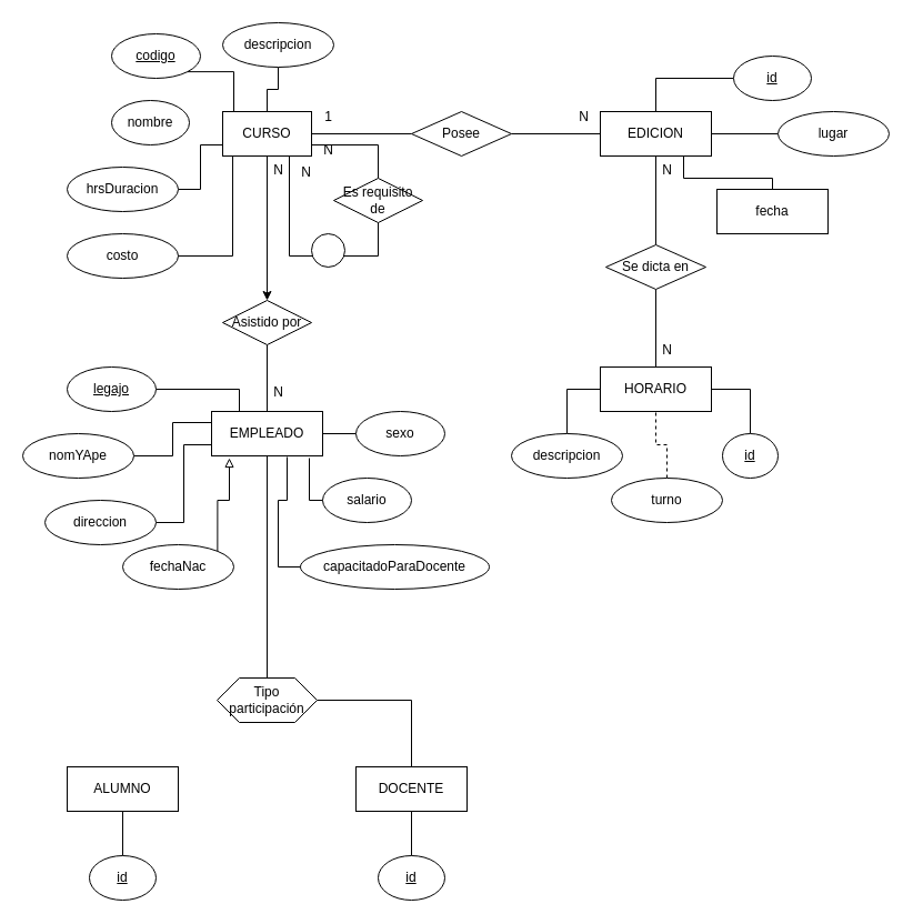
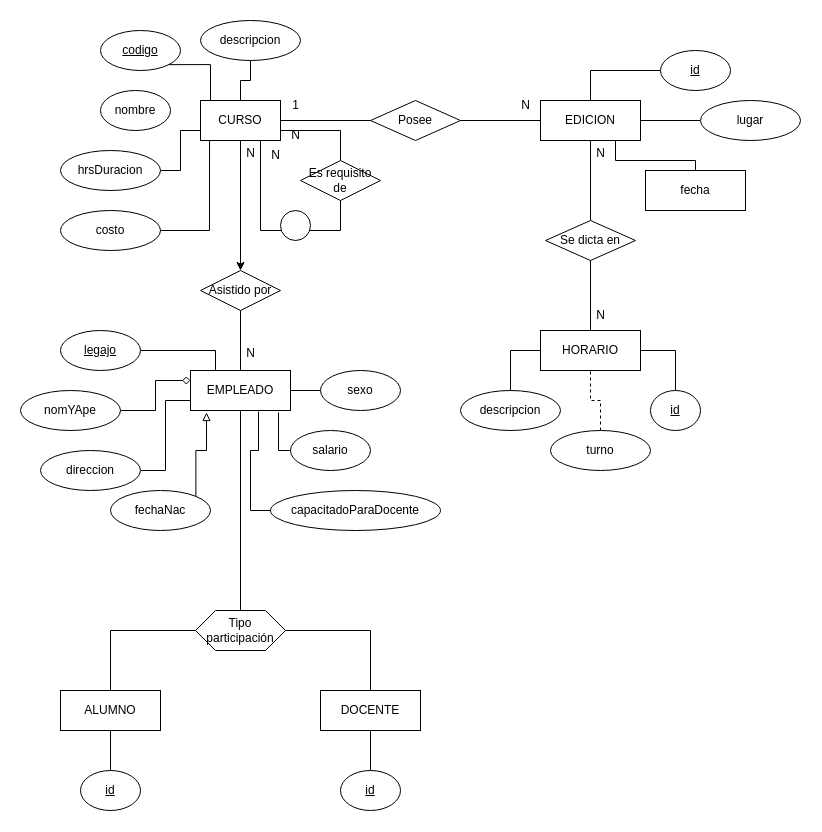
  <mxCell id="0" />
  <mxCell id="1" parent="0" />
  <mxCell id="2" style="edgeStyle=orthogonalEdgeStyle;rounded=0;orthogonalLoop=1;jettySize=auto;html=1;exitX=0.5;exitY=1;exitDx=0;exitDy=0;entryX=0.5;entryY=0;entryDx=0;entryDy=0;" edge="1" parent="1" source="5" target="15"><mxGeometry relative="1" as="geometry" /></mxCell>
  <mxCell id="3" style="edgeStyle=orthogonalEdgeStyle;rounded=0;orthogonalLoop=1;jettySize=auto;html=1;exitX=1;exitY=0.5;exitDx=0;exitDy=0;entryX=0;entryY=0.5;entryDx=0;entryDy=0;endArrow=none;endFill=0;" edge="1" parent="1" source="5" target="20"><mxGeometry relative="1" as="geometry" /></mxCell>
  <mxCell id="4" style="edgeStyle=orthogonalEdgeStyle;rounded=0;orthogonalLoop=1;jettySize=auto;html=1;exitX=1;exitY=0.75;exitDx=0;exitDy=0;entryX=0.5;entryY=0;entryDx=0;entryDy=0;endArrow=none;endFill=0;" edge="1" parent="1" source="5" target="25"><mxGeometry relative="1" as="geometry" /></mxCell>
  <mxCell id="5" value="CURSO" style="whiteSpace=wrap;html=1;align=center;" vertex="1" parent="1"><mxGeometry x="200" y="100" width="80" height="40" as="geometry" /></mxCell>
  <mxCell id="6" style="edgeStyle=orthogonalEdgeStyle;rounded=0;orthogonalLoop=1;jettySize=auto;html=1;exitX=0.5;exitY=1;exitDx=0;exitDy=0;entryX=0.5;entryY=0;entryDx=0;entryDy=0;endArrow=none;endFill=0;" edge="1" parent="1" source="7" target="23"><mxGeometry relative="1" as="geometry" /></mxCell>
  <mxCell id="7" value="EDICION" style="whiteSpace=wrap;html=1;align=center;" vertex="1" parent="1"><mxGeometry x="540" y="100" width="100" height="40" as="geometry" /></mxCell>
  <mxCell id="8" style="edgeStyle=orthogonalEdgeStyle;rounded=0;orthogonalLoop=1;jettySize=auto;html=1;exitX=0.5;exitY=1;exitDx=0;exitDy=0;entryX=0.5;entryY=0;entryDx=0;entryDy=0;endArrow=none;endFill=0;" edge="1" parent="1" source="9" target="18"><mxGeometry relative="1" as="geometry" /></mxCell>
  <mxCell id="9" value="EMPLEADO" style="whiteSpace=wrap;html=1;align=center;" vertex="1" parent="1"><mxGeometry x="190" y="370" width="100" height="40" as="geometry" /></mxCell>
  <mxCell id="10" style="edgeStyle=orthogonalEdgeStyle;rounded=0;orthogonalLoop=1;jettySize=auto;html=1;exitX=0.5;exitY=1;exitDx=0;exitDy=0;entryX=0.5;entryY=0;entryDx=0;entryDy=0;endArrow=none;endFill=0;" edge="1" parent="1" source="11" target="61"><mxGeometry relative="1" as="geometry" /></mxCell>
  <mxCell id="11" value="ALUMNO" style="whiteSpace=wrap;html=1;align=center;" vertex="1" parent="1"><mxGeometry y="690" width="100" height="40" as="geometry" x="60" /></mxCell>
  <mxCell id="12" style="edgeStyle=orthogonalEdgeStyle;rounded=0;orthogonalLoop=1;jettySize=auto;html=1;exitX=0.5;exitY=1;exitDx=0;exitDy=0;entryX=0.5;entryY=0;entryDx=0;entryDy=0;endArrow=none;endFill=0;" edge="1" parent="1" source="13" target="62"><mxGeometry relative="1" as="geometry" /></mxCell>
  <mxCell id="13" value="DOCENTE" style="whiteSpace=wrap;html=1;align=center;" vertex="1" parent="1"><mxGeometry x="320" y="690" width="100" height="40" as="geometry" /></mxCell>
  <mxCell id="14" style="edgeStyle=orthogonalEdgeStyle;rounded=0;orthogonalLoop=1;jettySize=auto;html=1;exitX=0.5;exitY=1;exitDx=0;exitDy=0;entryX=0.5;entryY=0;entryDx=0;entryDy=0;endArrow=none;endFill=0;" edge="1" parent="1" source="15" target="9"><mxGeometry relative="1" as="geometry" /></mxCell>
  <mxCell id="15" value="Asistido por" style="shape=rhombus;perimeter=rhombusPerimeter;whiteSpace=wrap;html=1;align=center;" vertex="1" parent="1"><mxGeometry x="200" y="270" width="80" height="40" as="geometry" /></mxCell>
+ <mxCell id="16" style="edgeStyle=orthogonalEdgeStyle;rounded=0;orthogonalLoop=1;jettySize=auto;html=1;exitX=0;exitY=0.5;exitDx=0;exitDy=0;entryX=0.5;entryY=0;entryDx=0;entryDy=0;endArrow=none;endFill=0;" edge="1" parent="1" source="18" target="11"><mxGeometry relative="1" as="geometry" /></mxCell>
  <mxCell id="17" style="edgeStyle=orthogonalEdgeStyle;rounded=0;orthogonalLoop=1;jettySize=auto;html=1;exitX=1;exitY=0.5;exitDx=0;exitDy=0;entryX=0.5;entryY=0;entryDx=0;entryDy=0;endArrow=none;endFill=0;" edge="1" parent="1" source="18" target="13"><mxGeometry relative="1" as="geometry" /></mxCell>
  <mxCell id="18" value="Tipo participación" style="shape=hexagon;perimeter=hexagonPerimeter2;whiteSpace=wrap;html=1;fixedSize=1;" vertex="1" parent="1"><mxGeometry x="195" y="610" width="90" height="40" as="geometry" /></mxCell>
  <mxCell id="19" style="edgeStyle=orthogonalEdgeStyle;rounded=0;orthogonalLoop=1;jettySize=auto;html=1;exitX=1;exitY=0.5;exitDx=0;exitDy=0;entryX=0;entryY=0.5;entryDx=0;entryDy=0;endArrow=none;endFill=0;" edge="1" parent="1" source="20" target="7"><mxGeometry relative="1" as="geometry" /></mxCell>
  <mxCell id="20" value="Posee" style="shape=rhombus;perimeter=rhombusPerimeter;whiteSpace=wrap;html=1;align=center;" vertex="1" parent="1"><mxGeometry x="370" y="100" width="90" height="40" as="geometry" /></mxCell>
  <mxCell id="21" value="HORARIO" style="whiteSpace=wrap;html=1;align=center;" vertex="1" parent="1"><mxGeometry x="540" y="330" width="100" height="40" as="geometry" /></mxCell>
  <mxCell id="22" style="edgeStyle=orthogonalEdgeStyle;rounded=0;orthogonalLoop=1;jettySize=auto;html=1;exitX=0.5;exitY=1;exitDx=0;exitDy=0;entryX=0.5;entryY=0;entryDx=0;entryDy=0;endArrow=none;endFill=0;" edge="1" parent="1" source="23" target="21"><mxGeometry relative="1" as="geometry" /></mxCell>
  <mxCell id="23" value="Se dicta en" style="shape=rhombus;perimeter=rhombusPerimeter;whiteSpace=wrap;html=1;align=center;" vertex="1" parent="1"><mxGeometry x="545" y="220" width="90" height="40" as="geometry" /></mxCell>
  <mxCell id="24" style="edgeStyle=orthogonalEdgeStyle;rounded=0;orthogonalLoop=1;jettySize=auto;html=1;exitX=0.5;exitY=1;exitDx=0;exitDy=0;entryX=0.75;entryY=1;entryDx=0;entryDy=0;endArrow=none;endFill=0;" edge="1" parent="1" source="72" target="5"><mxGeometry relative="1" as="geometry"><Array as="points"><mxPoint x="295" y="230" /><mxPoint x="260" y="230" /></Array></mxGeometry></mxCell>
  <mxCell id="25" value="Es requisito de" style="shape=rhombus;perimeter=rhombusPerimeter;whiteSpace=wrap;html=1;align=center;" vertex="1" parent="1"><mxGeometry x="300" y="160" width="80" height="40" as="geometry" /></mxCell>
  <mxCell id="26" value="codigo" style="ellipse;whiteSpace=wrap;html=1;align=center;fontStyle=4;" vertex="1" parent="1"><mxGeometry x="100" y="30" width="80" height="40" as="geometry" /></mxCell>
  <mxCell id="27" value="nombre" style="ellipse;whiteSpace=wrap;html=1;align=center;" vertex="1" parent="1"><mxGeometry x="100" y="90" width="70" height="40" as="geometry" /></mxCell>
  <mxCell id="28" style="edgeStyle=orthogonalEdgeStyle;rounded=0;orthogonalLoop=1;jettySize=auto;html=1;exitX=0.5;exitY=1;exitDx=0;exitDy=0;entryX=0.5;entryY=0;entryDx=0;entryDy=0;endArrow=none;endFill=0;" edge="1" parent="1" source="29" target="5"><mxGeometry relative="1" as="geometry" /></mxCell>
  <mxCell id="29" value="descripcion" style="ellipse;whiteSpace=wrap;html=1;align=center;" vertex="1" parent="1"><mxGeometry x="200" width="100" height="40" as="geometry" y="20" /></mxCell>
  <mxCell id="30" style="edgeStyle=orthogonalEdgeStyle;rounded=0;orthogonalLoop=1;jettySize=auto;html=1;exitX=1;exitY=1;exitDx=0;exitDy=0;entryX=0.125;entryY=0;entryDx=0;entryDy=0;entryPerimeter=0;endArrow=none;endFill=0;" edge="1" parent="1" source="26" target="5"><mxGeometry relative="1" as="geometry" /></mxCell>
  <mxCell id="31" style="edgeStyle=orthogonalEdgeStyle;rounded=0;orthogonalLoop=1;jettySize=auto;html=1;exitX=1;exitY=0.5;exitDx=0;exitDy=0;entryX=0;entryY=0.75;entryDx=0;entryDy=0;endArrow=none;endFill=0;" edge="1" parent="1" source="32" target="5"><mxGeometry relative="1" as="geometry" /></mxCell>
  <mxCell id="32" value="hrsDuracion" style="ellipse;whiteSpace=wrap;html=1;align=center;" vertex="1" parent="1"><mxGeometry y="150" width="100" height="40" as="geometry" x="60" /></mxCell>
  <mxCell id="33" value="costo" style="ellipse;whiteSpace=wrap;html=1;align=center;" vertex="1" parent="1"><mxGeometry y="210" width="100" height="40" as="geometry" x="60" /></mxCell>
  <mxCell id="34" style="edgeStyle=orthogonalEdgeStyle;rounded=0;orthogonalLoop=1;jettySize=auto;html=1;exitX=1;exitY=0.5;exitDx=0;exitDy=0;entryX=0.113;entryY=1;entryDx=0;entryDy=0;entryPerimeter=0;endArrow=none;endFill=0;" edge="1" parent="1" source="33" target="5"><mxGeometry relative="1" as="geometry" /></mxCell>
  <mxCell id="35" style="edgeStyle=orthogonalEdgeStyle;rounded=0;orthogonalLoop=1;jettySize=auto;html=1;exitX=0;exitY=0.5;exitDx=0;exitDy=0;entryX=0.5;entryY=0;entryDx=0;entryDy=0;endArrow=none;endFill=0;" edge="1" parent="1" source="36" target="7"><mxGeometry relative="1" as="geometry" /></mxCell>
  <mxCell id="36" value="id" style="ellipse;whiteSpace=wrap;html=1;align=center;fontStyle=4;" vertex="1" parent="1"><mxGeometry x="660" y="50" width="70" height="40" as="geometry" /></mxCell>
  <mxCell id="37" style="edgeStyle=orthogonalEdgeStyle;rounded=0;orthogonalLoop=1;jettySize=auto;html=1;exitX=0;exitY=0.5;exitDx=0;exitDy=0;entryX=1;entryY=0.5;entryDx=0;entryDy=0;endArrow=none;endFill=0;" edge="1" parent="1" source="38" target="7"><mxGeometry relative="1" as="geometry" /></mxCell>
  <mxCell id="38" value="lugar" style="ellipse;whiteSpace=wrap;html=1;align=center;" vertex="1" parent="1"><mxGeometry x="700" y="100" width="100" height="40" as="geometry" /></mxCell>
  <mxCell id="39" style="edgeStyle=orthogonalEdgeStyle;rounded=0;orthogonalLoop=1;jettySize=auto;html=1;exitX=0.5;exitY=0;exitDx=0;exitDy=0;entryX=0.75;entryY=1;entryDx=0;entryDy=0;endArrow=none;endFill=0;" edge="1" parent="1" source="40" target="7"><mxGeometry relative="1" as="geometry"><Array as="points"><mxPoint x="695" y="160" /><mxPoint x="615" y="160" /></Array></mxGeometry></mxCell>
  <mxCell id="40" value="fecha" style="whiteSpace=wrap;html=1;align=center;rounded=0;" vertex="1" parent="1"><mxGeometry x="645" y="170" width="100" height="40" as="geometry" /></mxCell>
  <mxCell id="41" style="edgeStyle=orthogonalEdgeStyle;rounded=0;orthogonalLoop=1;jettySize=auto;html=1;exitX=0.5;exitY=0;exitDx=0;exitDy=0;entryX=0;entryY=0.5;entryDx=0;entryDy=0;endArrow=none;endFill=0;" edge="1" parent="1" source="42" target="21"><mxGeometry relative="1" as="geometry" /></mxCell>
  <mxCell id="42" value="descripcion" style="ellipse;whiteSpace=wrap;html=1;align=center;" vertex="1" parent="1"><mxGeometry x="460" y="390" width="100" height="40" as="geometry" /></mxCell>
  <mxCell id="43" style="edgeStyle=orthogonalEdgeStyle;rounded=0;orthogonalLoop=1;jettySize=auto;html=1;exitX=0.5;exitY=0;exitDx=0;exitDy=0;entryX=0.5;entryY=1;entryDx=0;entryDy=0;endArrow=none;endFill=0;dashed=1;" edge="1" parent="1" source="44" target="21"><mxGeometry relative="1" as="geometry" /></mxCell>
  <mxCell id="44" value="turno" style="ellipse;whiteSpace=wrap;html=1;align=center;" vertex="1" parent="1"><mxGeometry x="550" y="430" width="100" height="40" as="geometry" /></mxCell>
  <mxCell id="45" style="edgeStyle=orthogonalEdgeStyle;rounded=0;orthogonalLoop=1;jettySize=auto;html=1;exitX=0.5;exitY=0;exitDx=0;exitDy=0;entryX=1;entryY=0.5;entryDx=0;entryDy=0;endArrow=none;endFill=0;" edge="1" parent="1" source="46" target="21"><mxGeometry relative="1" as="geometry" /></mxCell>
  <mxCell id="46" value="id" style="ellipse;whiteSpace=wrap;html=1;align=center;fontStyle=4;" vertex="1" parent="1"><mxGeometry x="650" y="390" width="50" height="40" as="geometry" /></mxCell>
  <mxCell id="47" style="edgeStyle=orthogonalEdgeStyle;rounded=0;orthogonalLoop=1;jettySize=auto;html=1;exitX=1;exitY=0.5;exitDx=0;exitDy=0;entryX=0.25;entryY=0;entryDx=0;entryDy=0;endArrow=none;endFill=0;" edge="1" parent="1" source="48" target="9"><mxGeometry relative="1" as="geometry" /></mxCell>
  <mxCell id="48" value="legajo" style="ellipse;whiteSpace=wrap;html=1;align=center;fontStyle=4;" vertex="1" parent="1"><mxGeometry y="330" width="80" height="40" as="geometry" x="60" /></mxCell>
- <mxCell id="49" style="edgeStyle=orthogonalEdgeStyle;rounded=0;orthogonalLoop=1;jettySize=auto;html=1;exitX=1;exitY=0.5;exitDx=0;exitDy=0;entryX=0;entryY=0.25;entryDx=0;entryDy=0;endArrow=none;endFill=0;" edge="1" parent="1" source="50" target="9"><mxGeometry relative="1" as="geometry" /></mxCell>
+ <mxCell id="49" style="edgeStyle=orthogonalEdgeStyle;rounded=0;orthogonalLoop=1;jettySize=auto;html=1;exitX=1;exitY=0.5;exitDx=0;exitDy=0;entryX=0;entryY=0.25;entryDx=0;entryDy=0;endArrow=diamond;endFill=0;" edge="1" parent="1" source="50" target="9"><mxGeometry relative="1" as="geometry" /></mxCell>
  <mxCell id="50" value="nomYApe" style="ellipse;whiteSpace=wrap;html=1;align=center;" vertex="1" parent="1"><mxGeometry x="20" y="390" width="100" height="40" as="geometry" /></mxCell>
  <mxCell id="51" style="edgeStyle=orthogonalEdgeStyle;rounded=0;orthogonalLoop=1;jettySize=auto;html=1;exitX=1;exitY=0.5;exitDx=0;exitDy=0;entryX=0;entryY=0.75;entryDx=0;entryDy=0;endArrow=none;endFill=0;" edge="1" parent="1" source="52" target="9"><mxGeometry relative="1" as="geometry" /></mxCell>
  <mxCell id="52" value="direccion" style="ellipse;whiteSpace=wrap;html=1;align=center;" vertex="1" parent="1"><mxGeometry x="40" y="450" width="100" height="40" as="geometry" /></mxCell>
  <mxCell id="53" value="fechaNac" style="ellipse;whiteSpace=wrap;html=1;align=center;" vertex="1" parent="1"><mxGeometry x="110" y="490" width="100" height="40" as="geometry" /></mxCell>
  <mxCell id="54" style="edgeStyle=orthogonalEdgeStyle;rounded=0;orthogonalLoop=1;jettySize=auto;html=1;exitX=0;exitY=0.5;exitDx=0;exitDy=0;entryX=1;entryY=0.5;entryDx=0;entryDy=0;endArrow=none;endFill=0;" edge="1" parent="1" source="55" target="9"><mxGeometry relative="1" as="geometry" /></mxCell>
  <mxCell id="55" value="sexo" style="ellipse;whiteSpace=wrap;html=1;align=center;" vertex="1" parent="1"><mxGeometry x="320" y="370" width="80" height="40" as="geometry" /></mxCell>
  <mxCell id="56" value="salario" style="ellipse;whiteSpace=wrap;html=1;align=center;" vertex="1" parent="1"><mxGeometry x="290" y="430" width="80" height="40" as="geometry" /></mxCell>
  <mxCell id="57" value="capacitadoParaDocente" style="ellipse;whiteSpace=wrap;html=1;align=center;" vertex="1" parent="1"><mxGeometry x="270" y="490" width="170" height="40" as="geometry" /></mxCell>
  <mxCell id="58" style="edgeStyle=orthogonalEdgeStyle;rounded=0;orthogonalLoop=1;jettySize=auto;html=1;exitX=1;exitY=0;exitDx=0;exitDy=0;entryX=0.16;entryY=1.05;entryDx=0;entryDy=0;entryPerimeter=0;endArrow=block;endFill=0;" edge="1" parent="1" source="53" target="9"><mxGeometry relative="1" as="geometry" /></mxCell>
  <mxCell id="59" style="edgeStyle=orthogonalEdgeStyle;rounded=0;orthogonalLoop=1;jettySize=auto;html=1;exitX=0;exitY=0.5;exitDx=0;exitDy=0;entryX=0.88;entryY=1.05;entryDx=0;entryDy=0;entryPerimeter=0;endArrow=none;endFill=0;" edge="1" parent="1" source="56" target="9"><mxGeometry relative="1" as="geometry" /></mxCell>
  <mxCell id="60" style="edgeStyle=orthogonalEdgeStyle;rounded=0;orthogonalLoop=1;jettySize=auto;html=1;exitX=0;exitY=0.5;exitDx=0;exitDy=0;entryX=0.68;entryY=1.025;entryDx=0;entryDy=0;entryPerimeter=0;endArrow=none;endFill=0;" edge="1" parent="1" source="57" target="9"><mxGeometry relative="1" as="geometry" /></mxCell>
  <mxCell id="61" value="id" style="ellipse;whiteSpace=wrap;html=1;align=center;fontStyle=4;" vertex="1" parent="1"><mxGeometry x="80" y="770" width="60" height="40" as="geometry" /></mxCell>
  <mxCell id="62" value="id" style="ellipse;whiteSpace=wrap;html=1;align=center;fontStyle=4;" vertex="1" parent="1"><mxGeometry x="340" y="770" width="60" height="40" as="geometry" /></mxCell>
  <mxCell id="63" value="N" style="text;html=1;align=center;verticalAlign=middle;resizable=0;points=[];autosize=1;strokeColor=none;fillColor=none;" vertex="1" parent="1"><mxGeometry x="510" y="90" width="30" height="30" as="geometry" /></mxCell>
  <mxCell id="64" value="1" style="text;html=1;align=center;verticalAlign=middle;resizable=0;points=[];autosize=1;strokeColor=none;fillColor=none;" vertex="1" parent="1"><mxGeometry x="280" y="90" width="30" height="30" as="geometry" /></mxCell>
  <mxCell id="65" value="N" style="text;html=1;align=center;verticalAlign=middle;resizable=0;points=[];autosize=1;strokeColor=none;fillColor=none;" vertex="1" parent="1"><mxGeometry x="585" y="300" width="30" height="30" as="geometry" /></mxCell>
  <mxCell id="66" value="N" style="text;html=1;align=center;verticalAlign=middle;resizable=0;points=[];autosize=1;strokeColor=none;fillColor=none;" vertex="1" parent="1"><mxGeometry x="585" y="138" width="30" height="30" as="geometry" /></mxCell>
  <mxCell id="67" value="N" style="text;html=1;align=center;verticalAlign=middle;resizable=0;points=[];autosize=1;strokeColor=none;fillColor=none;" vertex="1" parent="1"><mxGeometry x="235" y="338" width="30" height="30" as="geometry" /></mxCell>
  <mxCell id="68" value="N" style="text;html=1;align=center;verticalAlign=middle;resizable=0;points=[];autosize=1;strokeColor=none;fillColor=none;" vertex="1" parent="1"><mxGeometry x="235" y="138" width="30" height="30" as="geometry" /></mxCell>
  <mxCell id="69" value="N" style="text;html=1;align=center;verticalAlign=middle;resizable=0;points=[];autosize=1;strokeColor=none;fillColor=none;" vertex="1" parent="1"><mxGeometry x="260" y="140" width="30" height="30" as="geometry" /></mxCell>
  <mxCell id="70" value="N" style="text;html=1;align=center;verticalAlign=middle;resizable=0;points=[];autosize=1;strokeColor=none;fillColor=none;" vertex="1" parent="1"><mxGeometry x="280" y="120" width="30" height="30" as="geometry" /></mxCell>
  <mxCell id="71" value="" style="edgeStyle=orthogonalEdgeStyle;rounded=0;orthogonalLoop=1;jettySize=auto;html=1;exitX=0.5;exitY=1;exitDx=0;exitDy=0;entryX=0.75;entryY=1;entryDx=0;entryDy=0;endArrow=none;endFill=0;" edge="1" parent="1" source="25" target="72"><mxGeometry relative="1" as="geometry"><mxPoint x="340" y="200" as="sourcePoint" /><mxPoint x="260" y="140" as="targetPoint" /><Array as="points"><mxPoint x="340" y="230" /><mxPoint x="301" y="230" /></Array></mxGeometry></mxCell>
  <mxCell id="72" value="" style="ellipse;whiteSpace=wrap;html=1;aspect=fixed;" vertex="1" parent="1"><mxGeometry x="280" y="210" width="30" height="30" as="geometry" /></mxCell>
